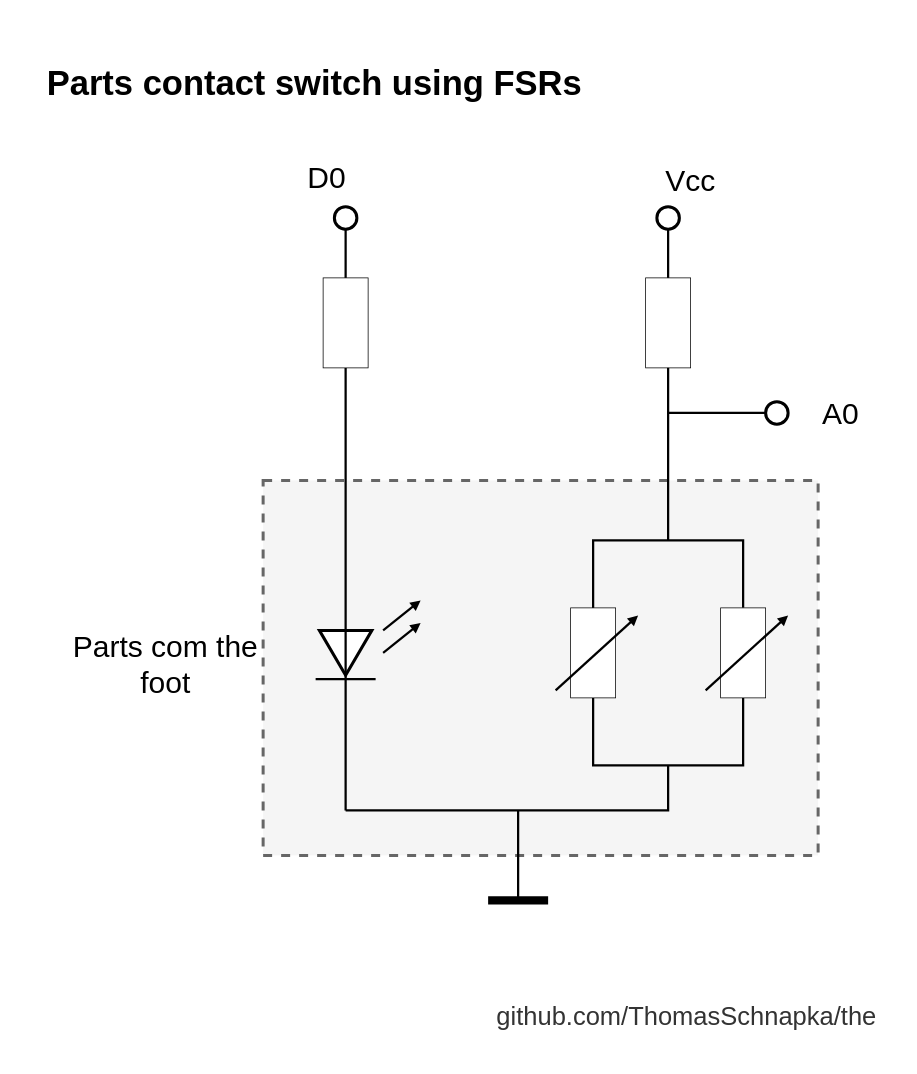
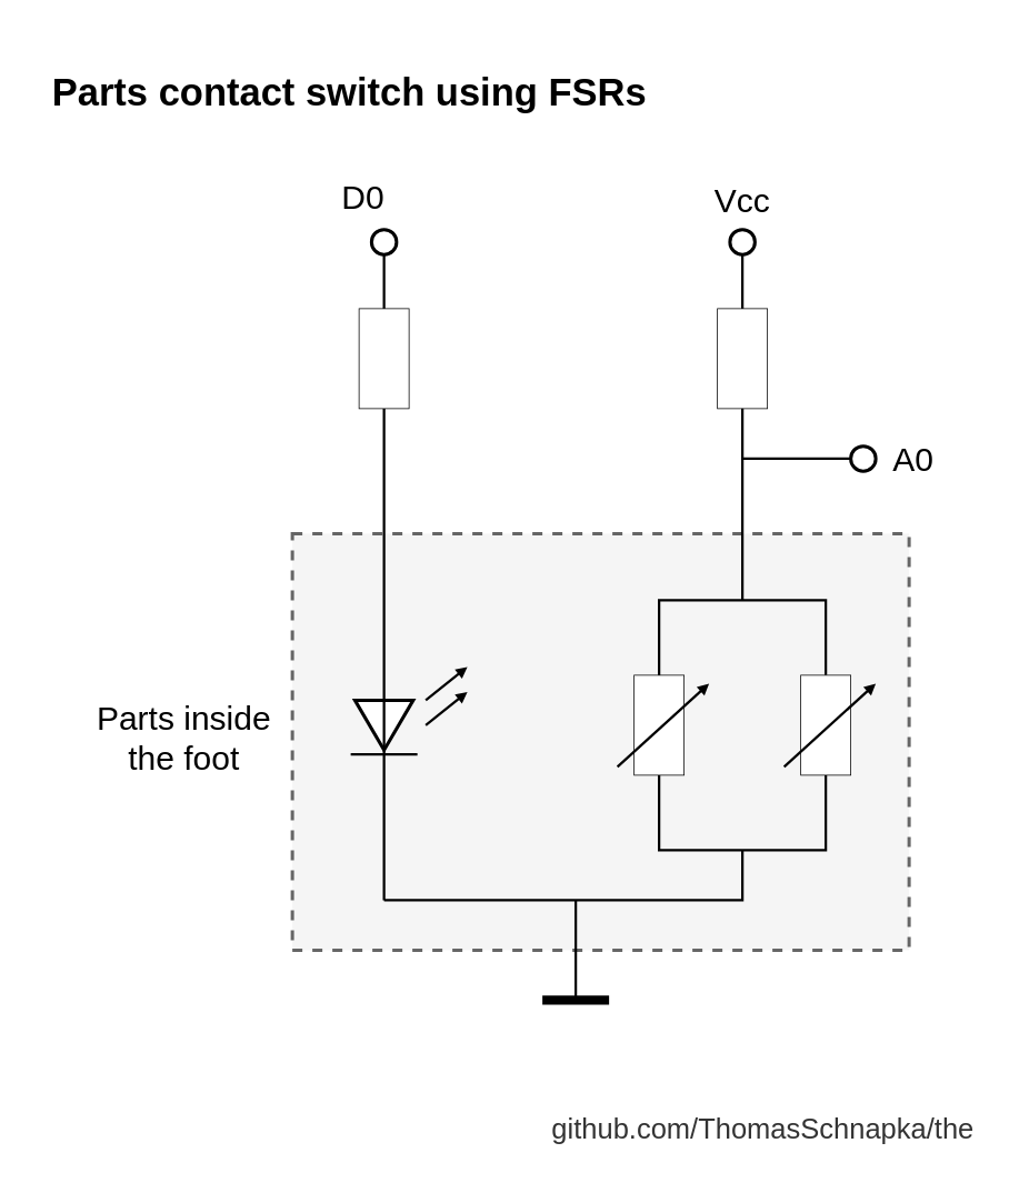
  <mxCell id="0" />
  <mxCell id="1" parent="0" />
  <mxCell id="2" value="" style="rounded=0;whiteSpace=wrap;html=1;dashed=1;strokeWidth=4;strokeColor=none;" vertex="1" parent="1"><mxGeometry x="20" y="20" width="1180" height="1390" as="geometry" /></mxCell>
  <mxCell id="3" value="" style="rounded=0;whiteSpace=wrap;html=1;strokeWidth=4;fillColor=#f5f5f5;dashed=1;strokeColor=#666666;fontColor=#333333;" vertex="1" parent="1"><mxGeometry x="350" y="640" width="740" height="500" as="geometry" /></mxCell>
  <mxCell id="4" style="edgeStyle=orthogonalEdgeStyle;rounded=0;orthogonalLoop=1;jettySize=auto;html=1;exitX=1;exitY=0.5;exitDx=0;exitDy=0;endArrow=none;endFill=0;strokeWidth=3;" edge="1" parent="1" source="5"><mxGeometry relative="1" as="geometry"><mxPoint x="990" y="809.857" as="targetPoint" /><Array as="points"><mxPoint x="790" y="720" /><mxPoint x="990" y="720" /></Array></mxGeometry></mxCell>
  <mxCell id="5" value="" style="rounded=0;whiteSpace=wrap;html=1;rotation=-90;" vertex="1" parent="1"><mxGeometry x="730" y="840" width="120" height="60" as="geometry" /></mxCell>
  <mxCell id="6" value="" style="endArrow=block;html=1;strokeWidth=3;endFill=1;" edge="1" parent="1"><mxGeometry width="50" height="50" relative="1" as="geometry"><mxPoint x="740" y="920" as="sourcePoint" /><mxPoint x="850" y="820" as="targetPoint" /></mxGeometry></mxCell>
  <mxCell id="7" value="" style="rounded=0;whiteSpace=wrap;html=1;rotation=-90;" vertex="1" parent="1"><mxGeometry x="930" y="840" width="120" height="60" as="geometry" /></mxCell>
  <mxCell id="8" value="" style="endArrow=block;html=1;strokeWidth=3;endFill=1;" edge="1" parent="1"><mxGeometry width="50" height="50" relative="1" as="geometry"><mxPoint x="940" y="920" as="sourcePoint" /><mxPoint x="1050" y="820" as="targetPoint" /></mxGeometry></mxCell>
  <mxCell id="9" style="edgeStyle=orthogonalEdgeStyle;rounded=0;orthogonalLoop=1;jettySize=auto;html=1;exitX=0;exitY=0.5;exitDx=0;exitDy=0;endArrow=none;endFill=0;strokeWidth=3;entryX=0;entryY=0.5;entryDx=0;entryDy=0;" edge="1" parent="1" source="5" target="7"><mxGeometry relative="1" as="geometry"><mxPoint x="1000" y="930" as="targetPoint" /><mxPoint x="800" y="820" as="sourcePoint" /><Array as="points"><mxPoint x="790" y="1020" /><mxPoint x="990" y="1020" /></Array></mxGeometry></mxCell>
  <mxCell id="10" value="" style="triangle;whiteSpace=wrap;html=1;rotation=90;strokeWidth=4;" vertex="1" parent="1"><mxGeometry x="430" y="835" width="60" height="70" as="geometry" /></mxCell>
  <mxCell id="11" value="" style="endArrow=none;html=1;strokeWidth=3;" edge="1" parent="1"><mxGeometry width="50" height="50" relative="1" as="geometry"><mxPoint x="420" y="905" as="sourcePoint" /><mxPoint x="500" y="905" as="targetPoint" /></mxGeometry></mxCell>
  <mxCell id="12" value="" style="endArrow=block;html=1;strokeWidth=3;endFill=1;" edge="1" parent="1"><mxGeometry width="50" height="50" relative="1" as="geometry"><mxPoint x="510" y="840" as="sourcePoint" /><mxPoint x="560" y="800" as="targetPoint" /></mxGeometry></mxCell>
  <mxCell id="13" value="" style="endArrow=block;html=1;strokeWidth=3;endFill=1;" edge="1" parent="1"><mxGeometry width="50" height="50" relative="1" as="geometry"><mxPoint x="510" y="870" as="sourcePoint" /><mxPoint x="560" y="830" as="targetPoint" /></mxGeometry></mxCell>
  <mxCell id="14" style="edgeStyle=orthogonalEdgeStyle;rounded=0;orthogonalLoop=1;jettySize=auto;html=1;endArrow=none;endFill=0;strokeWidth=3;" edge="1" parent="1" source="25"><mxGeometry relative="1" as="geometry"><mxPoint x="460" y="1080" as="targetPoint" /><mxPoint x="450" y="250" as="sourcePoint" /><Array as="points"><mxPoint x="460" y="690" /></Array></mxGeometry></mxCell>
  <mxCell id="15" style="edgeStyle=orthogonalEdgeStyle;rounded=0;orthogonalLoop=1;jettySize=auto;html=1;endArrow=none;endFill=0;strokeWidth=3;" edge="1" parent="1"><mxGeometry relative="1" as="geometry"><mxPoint x="460" y="1080" as="targetPoint" /><mxPoint x="890" y="1020" as="sourcePoint" /><Array as="points"><mxPoint x="890" y="1080" /></Array></mxGeometry></mxCell>
  <mxCell id="16" style="edgeStyle=orthogonalEdgeStyle;rounded=0;orthogonalLoop=1;jettySize=auto;html=1;endArrow=none;endFill=0;strokeWidth=3;" edge="1" parent="1"><mxGeometry relative="1" as="geometry"><mxPoint x="690" y="1080" as="targetPoint" /><mxPoint x="690" y="1200" as="sourcePoint" /><Array as="points"><mxPoint x="690" y="1200" /><mxPoint x="690" y="1090" /></Array></mxGeometry></mxCell>
  <mxCell id="17" style="edgeStyle=orthogonalEdgeStyle;rounded=0;orthogonalLoop=1;jettySize=auto;html=1;endArrow=none;endFill=0;strokeWidth=11;" edge="1" parent="1"><mxGeometry relative="1" as="geometry"><mxPoint x="730" y="1200" as="targetPoint" /><mxPoint x="650" y="1200" as="sourcePoint" /><Array as="points"><mxPoint x="650" y="1200" /><mxPoint x="770" y="1200" /></Array></mxGeometry></mxCell>
  <mxCell id="18" value="" style="rounded=0;whiteSpace=wrap;html=1;rotation=-90;" vertex="1" parent="1"><mxGeometry x="830" y="400" width="120" height="60" as="geometry" /></mxCell>
  <mxCell id="19" style="edgeStyle=orthogonalEdgeStyle;rounded=0;orthogonalLoop=1;jettySize=auto;html=1;endArrow=none;endFill=0;strokeWidth=3;entryX=0;entryY=0.5;entryDx=0;entryDy=0;" edge="1" parent="1" target="18"><mxGeometry relative="1" as="geometry"><mxPoint x="700" y="1090" as="targetPoint" /><mxPoint x="890" y="720" as="sourcePoint" /><Array as="points"><mxPoint x="890" y="640" /><mxPoint x="890" y="640" /></Array></mxGeometry></mxCell>
  <mxCell id="20" style="edgeStyle=orthogonalEdgeStyle;rounded=0;orthogonalLoop=1;jettySize=auto;html=1;endArrow=none;endFill=0;strokeWidth=3;" edge="1" parent="1"><mxGeometry relative="1" as="geometry"><mxPoint x="1020" y="550" as="targetPoint" /><mxPoint x="900" y="550" as="sourcePoint" /><Array as="points"><mxPoint x="890" y="550" /><mxPoint x="890" y="550" /></Array></mxGeometry></mxCell>
  <mxCell id="21" value="" style="ellipse;whiteSpace=wrap;html=1;aspect=fixed;strokeWidth=4;" vertex="1" parent="1"><mxGeometry x="445" y="275" width="30" height="30" as="geometry" /></mxCell>
  <mxCell id="22" value="" style="ellipse;whiteSpace=wrap;html=1;aspect=fixed;strokeWidth=4;" vertex="1" parent="1"><mxGeometry x="875" y="275" width="30" height="30" as="geometry" /></mxCell>
  <mxCell id="23" style="edgeStyle=orthogonalEdgeStyle;rounded=0;orthogonalLoop=1;jettySize=auto;html=1;endArrow=none;endFill=0;strokeWidth=3;entryX=1;entryY=0.5;entryDx=0;entryDy=0;exitX=0.5;exitY=1;exitDx=0;exitDy=0;" edge="1" parent="1" source="22" target="18"><mxGeometry relative="1" as="geometry"><mxPoint x="470" y="1090" as="targetPoint" /><mxPoint x="470" y="315" as="sourcePoint" /><Array as="points"><mxPoint x="890" y="315" /><mxPoint x="890" y="315" /></Array></mxGeometry></mxCell>
  <mxCell id="24" value="" style="ellipse;whiteSpace=wrap;html=1;aspect=fixed;strokeWidth=4;" vertex="1" parent="1"><mxGeometry x="1020" y="535" width="30" height="30" as="geometry" /></mxCell>
  <mxCell id="25" value="" style="rounded=0;whiteSpace=wrap;html=1;rotation=-90;" vertex="1" parent="1"><mxGeometry x="400" y="400" width="120" height="60" as="geometry" /></mxCell>
  <mxCell id="26" style="edgeStyle=orthogonalEdgeStyle;rounded=0;orthogonalLoop=1;jettySize=auto;html=1;endArrow=none;endFill=0;strokeWidth=3;" edge="1" parent="1" source="21" target="25"><mxGeometry relative="1" as="geometry"><mxPoint x="460" y="1080" as="targetPoint" /><mxPoint x="460" y="305" as="sourcePoint" /><Array as="points" /></mxGeometry></mxCell>
  <mxCell id="27" value="&lt;font style=&quot;font-size: 40px&quot;&gt;D0&lt;/font&gt;" style="text;html=1;strokeColor=none;fillColor=none;align=center;verticalAlign=middle;whiteSpace=wrap;rounded=0;dashed=1;" vertex="1" parent="1"><mxGeometry x="410" y="225" width="50" height="20" as="geometry" /></mxCell>
- <mxCell id="28" value="&lt;font style=&quot;font-size: 40px&quot;&gt;Vcc&lt;/font&gt;" style="text;html=1;strokeColor=none;fillColor=none;align=center;verticalAlign=middle;whiteSpace=wrap;rounded=0;dashed=1;" vertex="1" parent="1"><mxGeometry x="895" y="230" width="50" height="20" as="geometry" /></mxCell>
- <mxCell id="29" value="&lt;font style=&quot;font-size: 40px&quot;&gt;A0&lt;/font&gt;" style="text;html=1;strokeColor=none;fillColor=none;align=center;verticalAlign=middle;whiteSpace=wrap;rounded=0;dashed=1;" vertex="1" parent="1"><mxGeometry x="1095" y="540" width="50" height="20" as="geometry" /></mxCell>
- <mxCell id="30" value="&lt;font style=&quot;font-size: 40px&quot;&gt;Parts com the foot&lt;/font&gt;" style="text;html=1;strokeColor=none;fillColor=none;align=center;verticalAlign=middle;whiteSpace=wrap;rounded=0;dashed=1;" vertex="1" parent="1"><mxGeometry x="90" y="770" width="260" height="230" as="geometry" /></mxCell>
+ <mxCell id="28" value="&lt;font style=&quot;font-size: 40px&quot;&gt;Vcc&lt;/font&gt;" style="text;html=1;strokeColor=none;fillColor=none;align=center;verticalAlign=middle;whiteSpace=wrap;rounded=0;dashed=1;" vertex="1" parent="1"><mxGeometry x="865" y="230" width="50" height="20" as="geometry" /></mxCell>
+ <mxCell id="29" value="&lt;font style=&quot;font-size: 40px&quot;&gt;A0&lt;/font&gt;" style="text;html=1;strokeColor=none;fillColor=none;align=center;verticalAlign=middle;whiteSpace=wrap;rounded=0;dashed=1;" vertex="1" parent="1"><mxGeometry x="1070" y="540" width="50" height="20" as="geometry" /></mxCell>
+ <mxCell id="30" value="&lt;font style=&quot;font-size: 40px&quot;&gt;Parts inside the foot&lt;/font&gt;" style="text;html=1;strokeColor=none;fillColor=none;align=center;verticalAlign=middle;whiteSpace=wrap;rounded=0;dashed=1;" vertex="1" parent="1"><mxGeometry x="90" y="770" width="260" height="230" as="geometry" /></mxCell>
  <mxCell id="31" value="&lt;font style=&quot;font-size: 46px&quot;&gt;&lt;b&gt;Parts contact switch using FSRs&lt;/b&gt;&lt;/font&gt;" style="text;html=1;strokeColor=none;fillColor=none;align=left;verticalAlign=middle;whiteSpace=wrap;rounded=0;dashed=1;" vertex="1" parent="1"><mxGeometry x="60" y="70" width="990" height="80" as="geometry" /></mxCell>
  <mxCell id="32" value="&lt;font style=&quot;font-size: 34px&quot;&gt;github.com/ThomasSchnapka/the&lt;/font&gt;" style="text;html=1;strokeColor=none;fillColor=none;align=right;verticalAlign=middle;whiteSpace=wrap;rounded=0;dashed=1;fontColor=#333333;" vertex="1" parent="1"><mxGeometry x="110" y="1320" width="1060" height="70" as="geometry" /></mxCell>
